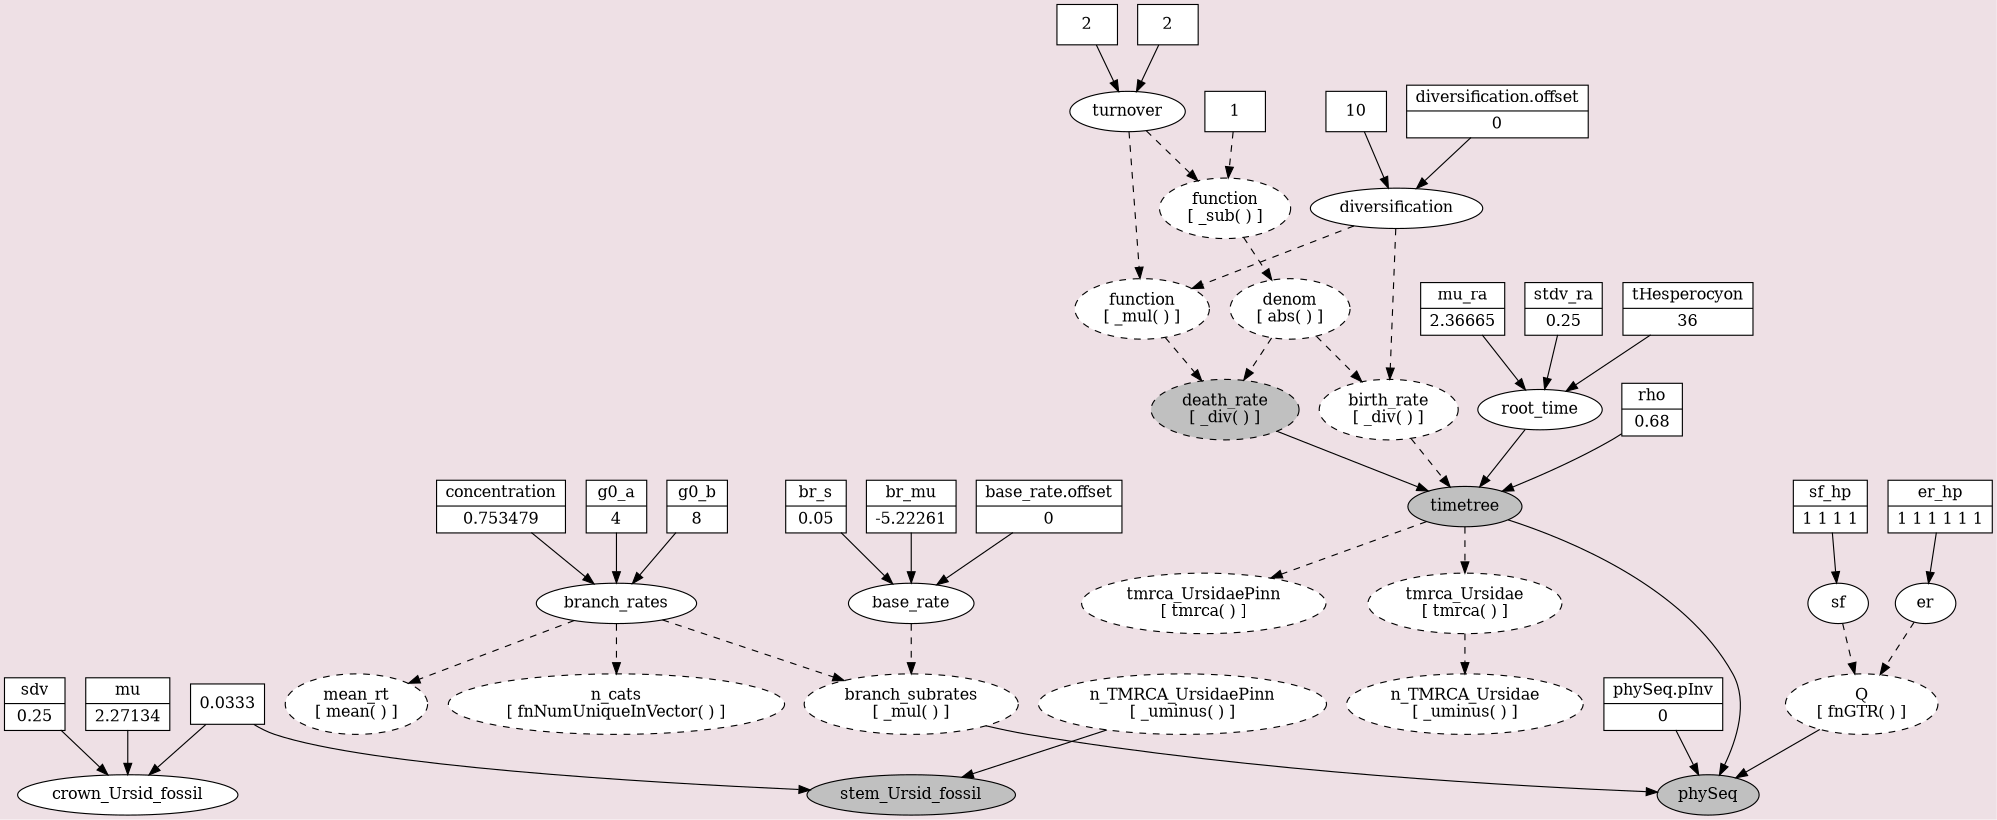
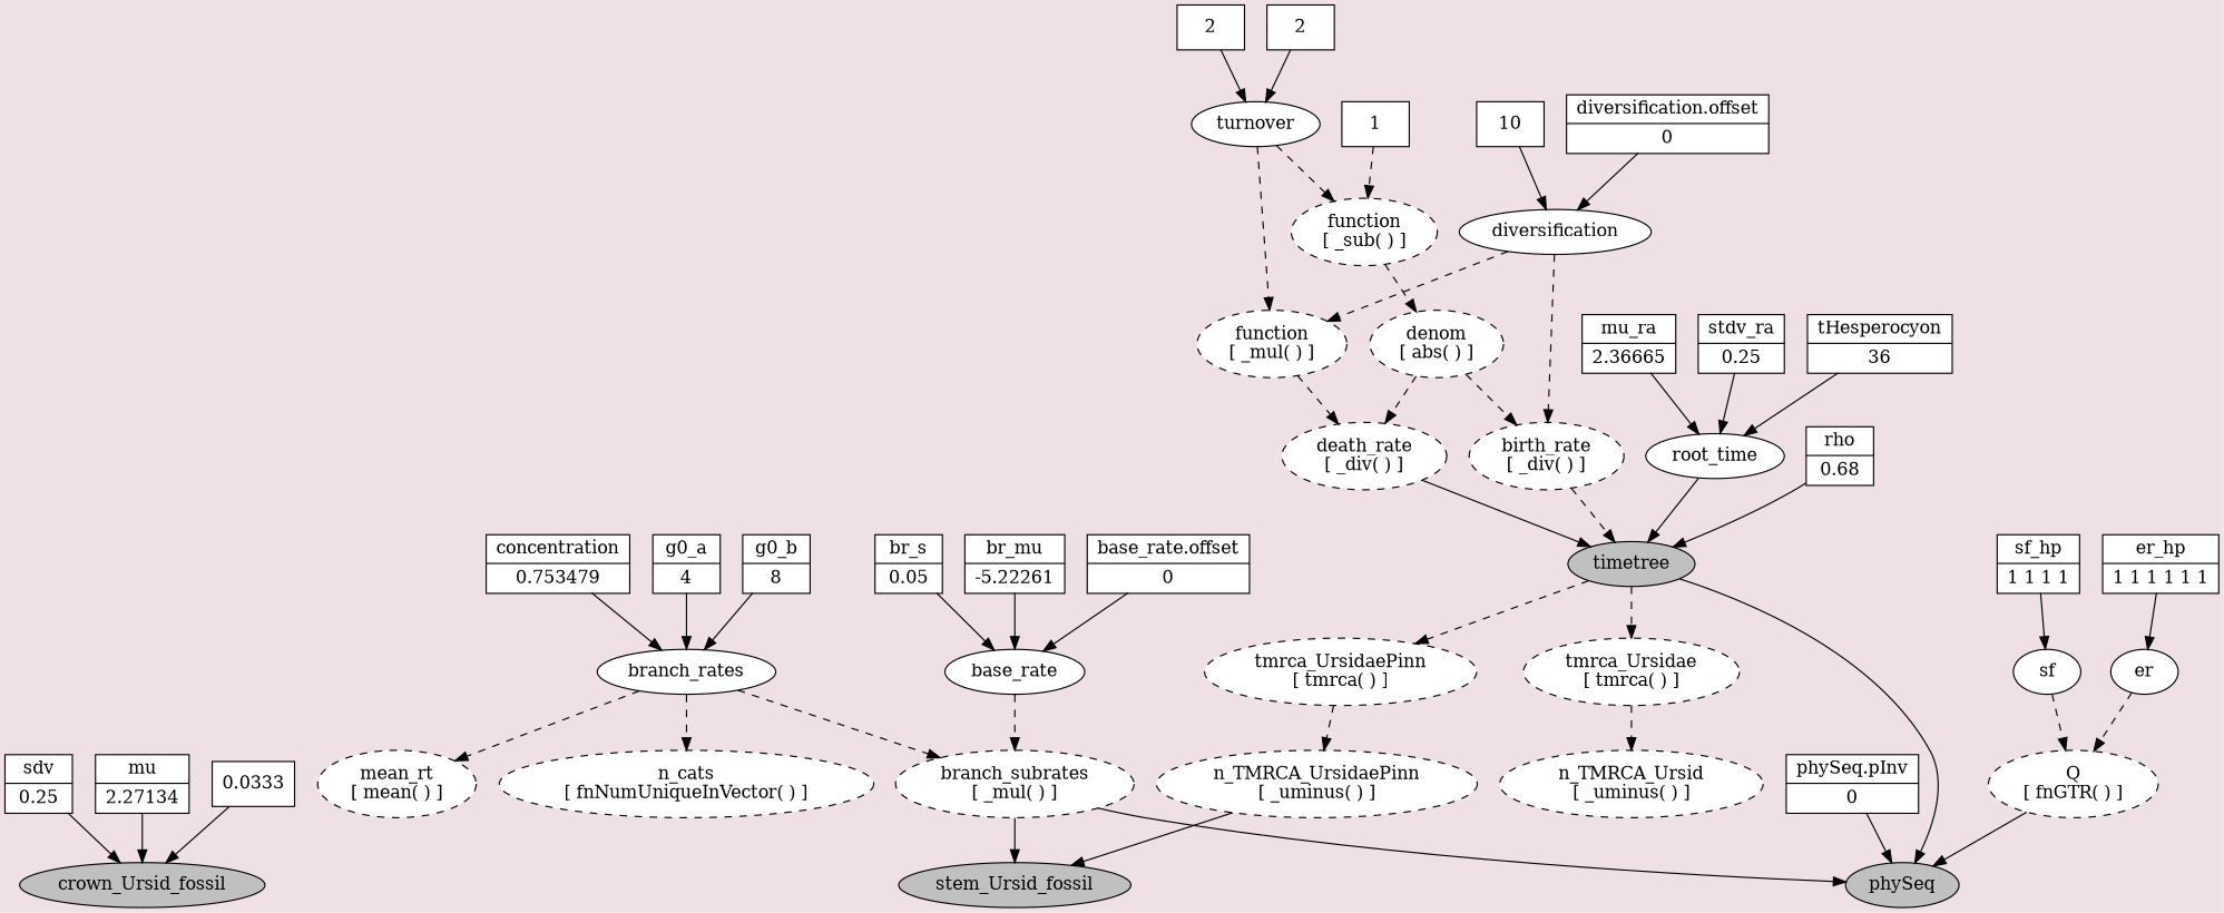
  digraph {
    bgcolor=lavenderblush2
    node [fillcolor=white shape=oval style=filled]
-   n1 [label=crown_Ursid_fossil]
+   n1 [fillcolor=gray label=crown_Ursid_fossil]
    n2 [fillcolor=gray label=stem_Ursid_fossil]
    n3 [fillcolor=gray label=phySeq]
    n4 [label=1 shape=box]
    n5 [label="function\n[ _sub( ) ]" style="dashed,filled"]
    n6 [label="denom\n[ abs( ) ]" style="dashed,filled"]
    n7 [label="{br_s|0.05}" shape=record]
    n8 [label=base_rate]
    n9 [label="branch_subrates\n[ _mul( ) ]" style="dashed,filled"]
    n10 [label="{sf_hp|1 1 1 1}" shape=record]
    n11 [label=sf]
    n12 [label="Q\n[ fnGTR( ) ]" style="dashed,filled"]
    n13 [label=branch_rates]
    n14 [label="n_cats\n[ fnNumUniqueInVector( ) ]" style="dashed,filled"]
    n15 [label="mean_rt\n[ mean( ) ]" style="dashed,filled"]
    n16 [label="{er_hp|1 1 1 1 1 1}" shape=record]
    n17 [label=er]
    n18 [label=2 shape=box]
    n19 [label=turnover]
    n20 [label="function\n[ _mul( ) ]" style="dashed,filled"]
-   n21 [fillcolor=gray label="death_rate\n[ _div( ) ]" style="dashed,filled"]
+   n21 [label="death_rate\n[ _div( ) ]" style="dashed,filled"]
    n22 [label="{br_mu|-5.22261}" shape=record]
    n23 [label="{sdv|0.25}" shape=record]
    n24 [fillcolor=gray label=timetree]
    n25 [label="tmrca_UrsidaePinn\n[ tmrca( ) ]" style="dashed,filled"]
    n26 [label="tmrca_Ursidae\n[ tmrca( ) ]" style="dashed,filled"]
    n27 [label="n_TMRCA_UrsidaePinn\n[ _uminus( ) ]" style="dashed,filled"]
-   n28 [label="n_TMRCA_Ursidae\n[ _uminus( ) ]" style="dashed,filled"]
+   n28 [label="n_TMRCA_Ursid\n[ _uminus( ) ]" style="dashed,filled"]
    n29 [label="{mu|2.27134}" shape=record]
    n30 [label=root_time]
    n31 [label="{phySeq.pInv|0}" shape=record]
    n32 [label=diversification]
    n33 [label="birth_rate\n[ _div( ) ]" style="dashed,filled"]
    n34 [label="{mu_ra|2.36665}" shape=record]
    n35 [label="{concentration|0.753479}" shape=record]
    n36 [label="{base_rate.offset|0}" shape=record]
    n37 [label=0.0333 shape=box]
    n38 [label="{stdv_ra|0.25}" shape=record]
    n39 [label=2 shape=box]
    n40 [label="{g0_a|4}" shape=record]
    n41 [label="{rho|0.68}" shape=record]
    n42 [label="{diversification.offset|0}" shape=record]
    n43 [label="{tHesperocyon|36}" shape=record]
    n44 [label="{g0_b|8}" shape=record]
    n45 [label=10 shape=box]
    subgraph sub_1 {
      rank=same
      n1
      n2
      n3
    }
    n4 -> n5 [style=dashed]
    n5 -> n6 [style=dashed]
    n6 -> n21 [style=dashed]
    n6 -> n33 [style=dashed]
    n7 -> n8
    n8 -> n9 [style=dashed]
    n9 -> n3
    n10 -> n11
    n11 -> n12 [style=dashed]
    n12 -> n3
    n13 -> n9 [style=dashed]
    n13 -> n14 [style=dashed]
    n13 -> n15 [style=dashed]
    n16 -> n17
    n17 -> n12 [style=dashed]
    n18 -> n19
    n19 -> n5 [style=dashed]
    n19 -> n20 [style=dashed]
    n20 -> n21 [style=dashed]
    n21 -> n24
    n22 -> n8
    n23 -> n1
    n24 -> n3
    n24 -> n25 [style=dashed]
    n24 -> n26 [style=dashed]
+   n25 -> n27 [style=dashed]
    n26 -> n28 [style=dashed]
    n27 -> n2
    n29 -> n1
    n30 -> n24
    n31 -> n3
    n32 -> n20 [style=dashed]
    n32 -> n33 [style=dashed]
    n33 -> n24 [style=dashed]
    n34 -> n30
    n35 -> n13
    n36 -> n8
    n37 -> n1
-   n37 -> n2
+   n9 -> n2
    n38 -> n30
    n39 -> n19
    n40 -> n13
    n41 -> n24
    n42 -> n32
    n43 -> n30
    n44 -> n13
    n45 -> n32
  }
